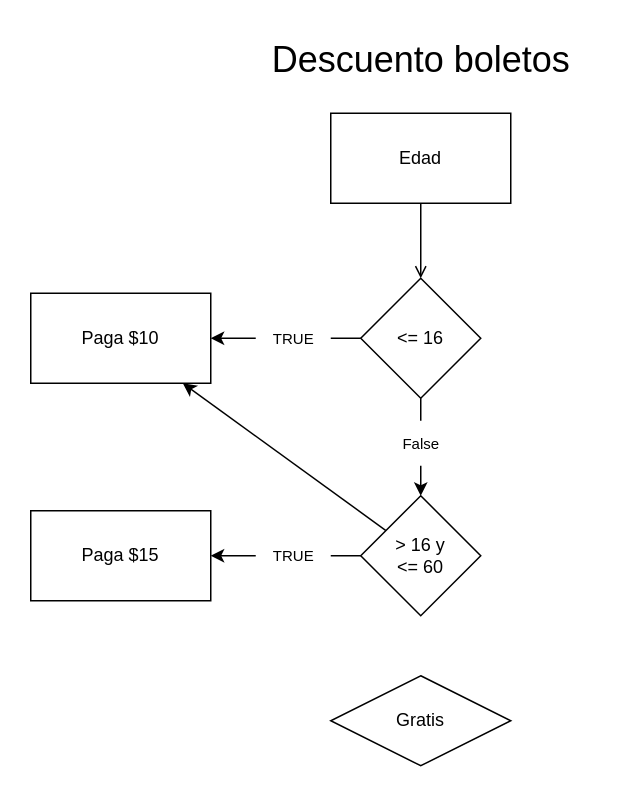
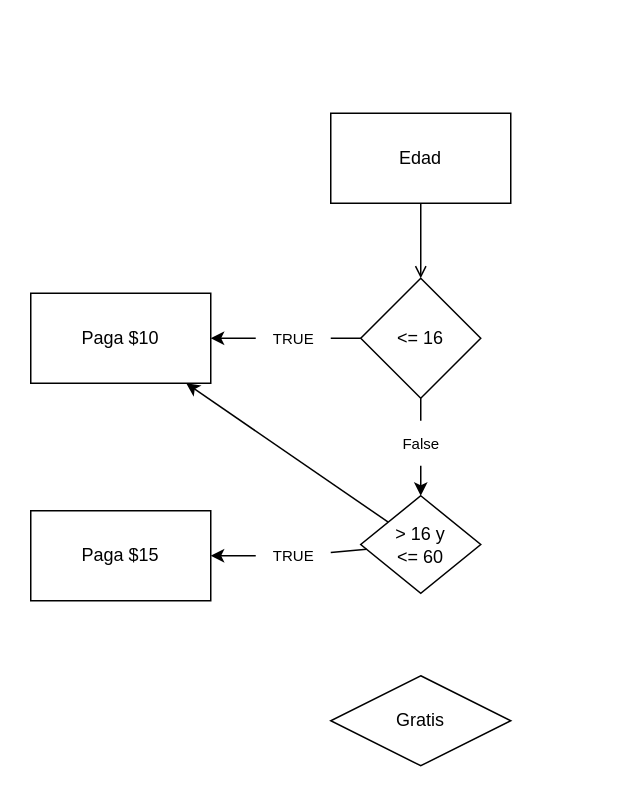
  <mxCell id="0" />
  <mxCell id="1" parent="0" />
  <mxCell id="2" value="" style="edgeStyle=none;html=1;endArrow=open;" edge="1" parent="1" source="3" target="6"><mxGeometry relative="1" as="geometry" /></mxCell>
  <mxCell id="3" value="Edad" style="rounded=0;whiteSpace=wrap;html=1;" vertex="1" parent="1"><mxGeometry x="220" y="75" width="120" height="60" as="geometry" /></mxCell>
  <mxCell id="4" value="" style="edgeStyle=none;html=1;fontSize=10;startArrow=none;" edge="1" parent="1" source="12" target="10"><mxGeometry relative="1" as="geometry" /></mxCell>
  <mxCell id="5" value="" style="edgeStyle=none;html=1;fontSize=10;startArrow=none;" edge="1" parent="1" source="16" target="13"><mxGeometry relative="1" as="geometry" /></mxCell>
  <mxCell id="6" value="&amp;lt;= 16" style="rhombus;whiteSpace=wrap;html=1;" vertex="1" parent="1"><mxGeometry x="240" y="185" width="80" height="80" as="geometry" /></mxCell>
- <mxCell id="7" value="&lt;font style=&quot;font-size: 24px;&quot;&gt;Descuento boletos&lt;/font&gt;" style="text;html=1;align=center;verticalAlign=middle;resizable=0;points=[];autosize=1;strokeColor=none;fillColor=none;" vertex="1" parent="1"><mxGeometry x="170" y="20" width="220" height="40" as="geometry" /></mxCell>
  <mxCell id="8" value="" style="edgeStyle=none;html=1;fontSize=10;startArrow=none;" edge="1" parent="1" source="18" target="14"><mxGeometry relative="1" as="geometry" /></mxCell>
  <mxCell id="9" value="" style="edgeStyle=none;html=1;fontSize=10;" edge="1" parent="1" source="10" target="13"><mxGeometry relative="1" as="geometry" /></mxCell>
- <mxCell id="10" value="&amp;gt; 16 y&lt;br&gt;&amp;lt;= 60" style="rhombus;whiteSpace=wrap;html=1;" vertex="1" parent="1"><mxGeometry x="240" y="330" width="80" height="80" as="geometry" /></mxCell>
+ <mxCell id="10" value="&amp;gt; 16 y&lt;br&gt;&amp;lt;= 60" style="rhombus;whiteSpace=wrap;html=1;" vertex="1" parent="1"><mxGeometry x="240" y="330" width="80" height="65" as="geometry" /></mxCell>
  <mxCell id="11" value="" style="edgeStyle=none;html=1;fontSize=10;endArrow=none;" edge="1" parent="1" source="6" target="12"><mxGeometry relative="1" as="geometry"><mxPoint x="280" y="265" as="sourcePoint" /><mxPoint x="280" y="330" as="targetPoint" /></mxGeometry></mxCell>
  <mxCell id="12" value="False" style="text;html=1;align=center;verticalAlign=middle;resizable=0;points=[];autosize=1;strokeColor=none;fillColor=none;fontSize=10;" vertex="1" parent="1"><mxGeometry x="255" y="280" width="50" height="30" as="geometry" /></mxCell>
  <mxCell id="13" value="Paga $10" style="rounded=0;whiteSpace=wrap;html=1;" vertex="1" parent="1"><mxGeometry x="20" y="195" width="120" height="60" as="geometry" /></mxCell>
  <mxCell id="14" value="Paga $15" style="rounded=0;whiteSpace=wrap;html=1;" vertex="1" parent="1"><mxGeometry x="20" y="340" width="120" height="60" as="geometry" /></mxCell>
  <mxCell id="15" value="" style="edgeStyle=none;html=1;fontSize=10;endArrow=none;" edge="1" parent="1" source="6" target="16"><mxGeometry relative="1" as="geometry"><mxPoint x="240" y="225" as="sourcePoint" /><mxPoint x="140" y="225" as="targetPoint" /></mxGeometry></mxCell>
  <mxCell id="16" value="TRUE" style="text;html=1;align=center;verticalAlign=middle;resizable=0;points=[];autosize=1;strokeColor=none;fillColor=none;fontSize=10;" vertex="1" parent="1"><mxGeometry x="170" y="210" width="50" height="30" as="geometry" /></mxCell>
  <mxCell id="17" value="" style="edgeStyle=none;html=1;fontSize=10;endArrow=none;" edge="1" parent="1" source="10" target="18"><mxGeometry relative="1" as="geometry"><mxPoint x="240" y="370" as="sourcePoint" /><mxPoint x="140" y="370" as="targetPoint" /></mxGeometry></mxCell>
  <mxCell id="18" value="TRUE" style="text;html=1;align=center;verticalAlign=middle;resizable=0;points=[];autosize=1;strokeColor=none;fillColor=none;fontSize=10;" vertex="1" parent="1"><mxGeometry x="170" y="355" width="50" height="30" as="geometry" /></mxCell>
  <mxCell id="19" value="Gratis" style="rhombus;whiteSpace=wrap;html=1;" vertex="1" parent="1"><mxGeometry x="220" y="450" width="120" height="60" as="geometry" /></mxCell>
